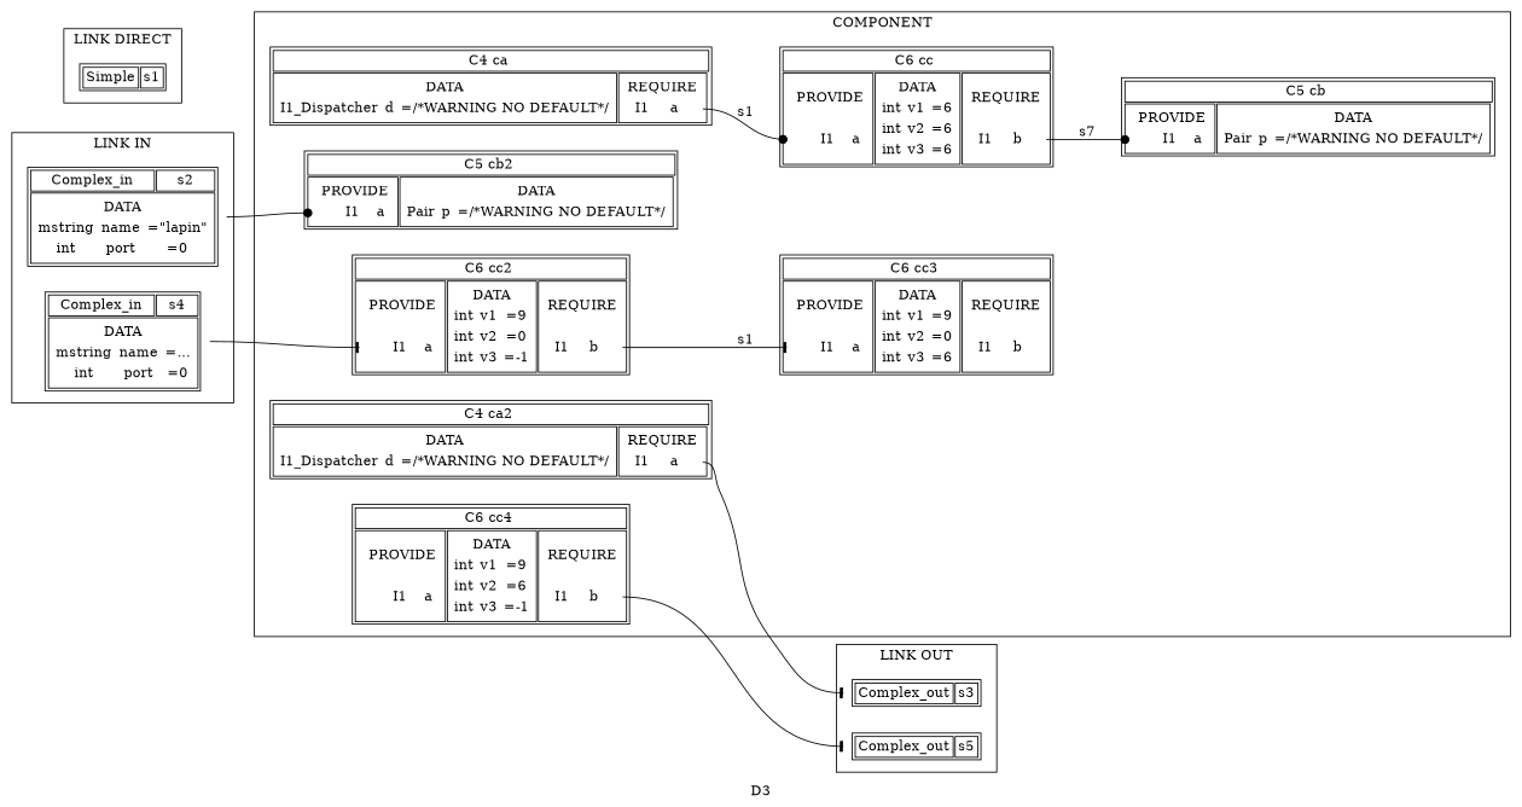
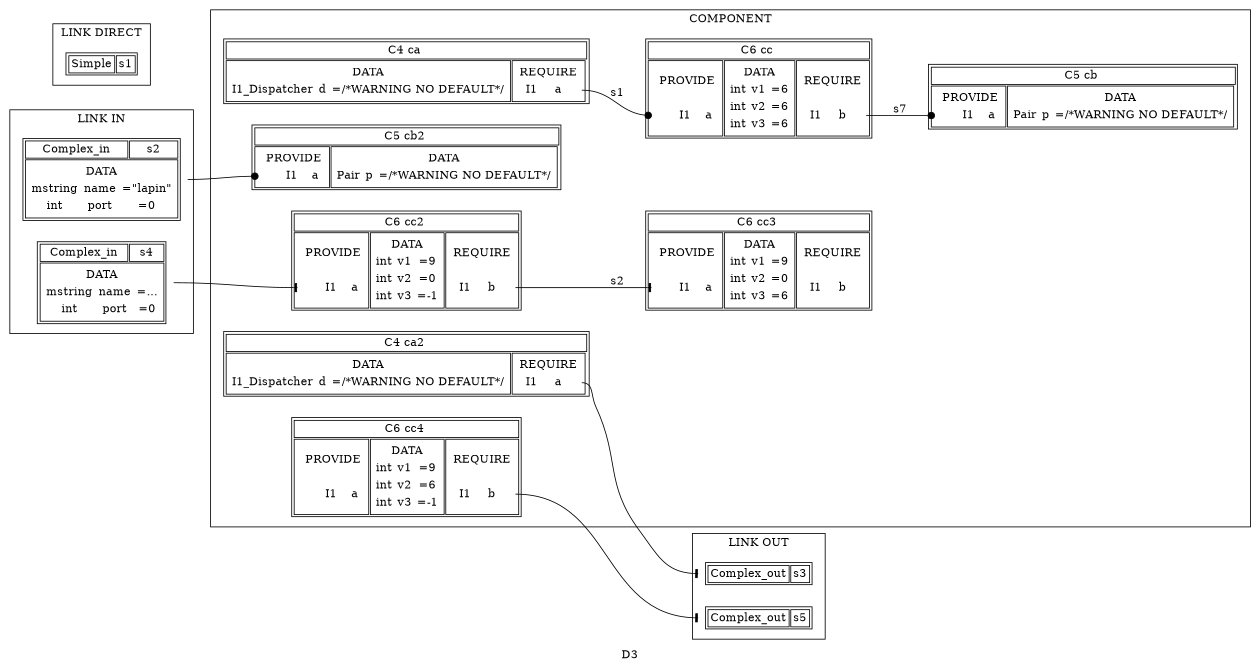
  digraph {
    label=D3
    rankdir=LR
    node [shape=plaintext]
    edge [arrowhead=tee headport="a:w" tailport="b:e"]
    n1 [label=< <table>   <tr>   <td colspan="3" HREF="https://www.lapin.fr/C4">C4 ca </td>   </tr>   <tr>               <td>     <table BORDER="0">         <tr>           <td colspan="3">DATA</td>         </tr>                   <tr>         <td HREF="https://www.lapin.fr/I1_Dispatcher">I1_Dispatcher</td>         <td>d</td>         <td>=/*WARNING NO DEFAULT*/</td>         </tr>                 </table>       </td>                   <td>     <table BORDER="0">          <tr>           <td colspan="3">REQUIRE</td>         </tr>                   <tr>         <td HREF="https://www.lapin.fr/I1">I1</td>           <td>a</td>           <td PORT="a"></td>         </tr>                 </table>       </td>    </tr>  </table> >]
    n2 [label=< <table>   <tr>   <td colspan="3" HREF="https://www.lapin.fr/C5">C5 cb </td>   </tr>   <tr>        <td>       <table BORDER="0">         <tr>           <td colspan="3"> PROVIDE</td>         </tr>                  <tr>           <td PORT="a"></td>           <td HREF="https://www.lapin.fr/I1">I1</td>           <td>a</td>         </tr>                 </table>       </td>                   <td>     <table BORDER="0">         <tr>           <td colspan="3">DATA</td>         </tr>                   <tr>         <td HREF="https://www.lapin.fr/Pair">Pair</td>         <td>p</td>         <td>=/*WARNING NO DEFAULT*/</td>         </tr>                 </table>       </td>                 </tr>  </table> >]
    n3 [label=< <table>   <tr>   <td colspan="3" HREF="https://www.lapin.fr/C4">C4 ca2 </td>   </tr>   <tr>               <td>     <table BORDER="0">         <tr>           <td colspan="3">DATA</td>         </tr>                   <tr>         <td HREF="https://www.lapin.fr/I1_Dispatcher">I1_Dispatcher</td>         <td>d</td>         <td>=/*WARNING NO DEFAULT*/</td>         </tr>                 </table>       </td>                   <td>     <table BORDER="0">          <tr>           <td colspan="3">REQUIRE</td>         </tr>                   <tr>         <td HREF="https://www.lapin.fr/I1">I1</td>           <td>a</td>           <td PORT="a"></td>         </tr>                 </table>       </td>    </tr>  </table> >]
    n4 [label=< <table>   <tr>   <td colspan="3" HREF="https://www.lapin.fr/C5">C5 cb2 </td>   </tr>   <tr>        <td>       <table BORDER="0">         <tr>           <td colspan="3"> PROVIDE</td>         </tr>                  <tr>           <td PORT="a"></td>           <td HREF="https://www.lapin.fr/I1">I1</td>           <td>a</td>         </tr>                 </table>       </td>                   <td>     <table BORDER="0">         <tr>           <td colspan="3">DATA</td>         </tr>                   <tr>         <td HREF="https://www.lapin.fr/Pair">Pair</td>         <td>p</td>         <td>=/*WARNING NO DEFAULT*/</td>         </tr>                 </table>       </td>                 </tr>  </table> >]
    n5 [label=< <table>   <tr>   <td colspan="3" HREF="https://www.lapin.fr/C6">C6 cc </td>   </tr>   <tr>        <td>       <table BORDER="0">         <tr>           <td colspan="3"> PROVIDE</td>         </tr>                  <tr>           <td PORT="a"></td>           <td HREF="https://www.lapin.fr/I1">I1</td>           <td>a</td>         </tr>                 </table>       </td>                   <td>     <table BORDER="0">         <tr>           <td colspan="3">DATA</td>         </tr>                   <tr>         <td HREF="https://www.lapin.fr/int">int</td>         <td>v1</td>         <td>=6</td>         </tr>                  <tr>         <td HREF="https://www.lapin.fr/int">int</td>         <td>v2</td>         <td>=6</td>         </tr>                  <tr>         <td HREF="https://www.lapin.fr/int">int</td>         <td>v3</td>         <td>=6</td>         </tr>                 </table>       </td>                   <td>     <table BORDER="0">          <tr>           <td colspan="3">REQUIRE</td>         </tr>                   <tr>         <td HREF="https://www.lapin.fr/I1">I1</td>           <td>b</td>           <td PORT="b"></td>         </tr>                 </table>       </td>    </tr>  </table> >]
    n6 [label=< <table>   <tr>   <td colspan="3" HREF="https://www.lapin.fr/C6">C6 cc2 </td>   </tr>   <tr>        <td>       <table BORDER="0">         <tr>           <td colspan="3"> PROVIDE</td>         </tr>                  <tr>           <td PORT="a"></td>           <td HREF="https://www.lapin.fr/I1">I1</td>           <td>a</td>         </tr>                 </table>       </td>                   <td>     <table BORDER="0">         <tr>           <td colspan="3">DATA</td>         </tr>                   <tr>         <td HREF="https://www.lapin.fr/int">int</td>         <td>v1</td>         <td>=9</td>         </tr>                  <tr>         <td HREF="https://www.lapin.fr/int">int</td>         <td>v2</td>         <td>=0</td>         </tr>                  <tr>         <td HREF="https://www.lapin.fr/int">int</td>         <td>v3</td>         <td>=-1</td>         </tr>                 </table>       </td>                   <td>     <table BORDER="0">          <tr>           <td colspan="3">REQUIRE</td>         </tr>                   <tr>         <td HREF="https://www.lapin.fr/I1">I1</td>           <td>b</td>           <td PORT="b"></td>         </tr>                 </table>       </td>    </tr>  </table> >]
    n7 [label=< <table>   <tr>   <td colspan="3" HREF="https://www.lapin.fr/C6">C6 cc4 </td>   </tr>   <tr>        <td>       <table BORDER="0">         <tr>           <td colspan="3"> PROVIDE</td>         </tr>                  <tr>           <td PORT="a"></td>           <td HREF="https://www.lapin.fr/I1">I1</td>           <td>a</td>         </tr>                 </table>       </td>                   <td>     <table BORDER="0">         <tr>           <td colspan="3">DATA</td>         </tr>                   <tr>         <td HREF="https://www.lapin.fr/int">int</td>         <td>v1</td>         <td>=9</td>         </tr>                  <tr>         <td HREF="https://www.lapin.fr/int">int</td>         <td>v2</td>         <td>=6</td>         </tr>                  <tr>         <td HREF="https://www.lapin.fr/int">int</td>         <td>v3</td>         <td>=-1</td>         </tr>                 </table>       </td>                   <td>     <table BORDER="0">          <tr>           <td colspan="3">REQUIRE</td>         </tr>                   <tr>         <td HREF="https://www.lapin.fr/I1">I1</td>           <td>b</td>           <td PORT="b"></td>         </tr>                 </table>       </td>    </tr>  </table> >]
    n8 [label=< <table>   <tr>   <td colspan="3" HREF="https://www.lapin.fr/C6">C6 cc3 </td>   </tr>   <tr>        <td>       <table BORDER="0">         <tr>           <td colspan="3"> PROVIDE</td>         </tr>                  <tr>           <td PORT="a"></td>           <td HREF="https://www.lapin.fr/I1">I1</td>           <td>a</td>         </tr>                 </table>       </td>                   <td>     <table BORDER="0">         <tr>           <td colspan="3">DATA</td>         </tr>                   <tr>         <td HREF="https://www.lapin.fr/int">int</td>         <td>v1</td>         <td>=9</td>         </tr>                  <tr>         <td HREF="https://www.lapin.fr/int">int</td>         <td>v2</td>         <td>=0</td>         </tr>                  <tr>         <td HREF="https://www.lapin.fr/int">int</td>         <td>v3</td>         <td>=6</td>         </tr>                 </table>       </td>                   <td>     <table BORDER="0">          <tr>           <td colspan="3">REQUIRE</td>         </tr>                   <tr>         <td HREF="https://www.lapin.fr/I1">I1</td>           <td>b</td>           <td PORT="b"></td>         </tr>                 </table>       </td>    </tr>  </table> >]
    n9 [label=< <table>     <tr>         <td href="http://lapin.com/Complex_in">Complex_in</td>         <td>s2</td>     </tr>          <tr>         <td colspan="2">             <table BORDER="0">                 <tr>                     <td colspan="3">DATA</td>                 </tr>                                  <tr>                     <td HREF="https://www.lapin.fr/mstring">mstring</td>                     <td>name</td>                     <td>="lapin"</td>                 </tr>                                  <tr>                     <td HREF="https://www.lapin.fr/int">int</td>                     <td>port</td>                     <td>=0</td>                 </tr>                              </table>         </td>     </tr>      </table> >]
    n10 [label=< <table>     <tr>         <td href="http://lapin.com/Complex_in">Complex_in</td>         <td>s4</td>     </tr>          <tr>         <td colspan="2">             <table BORDER="0">                 <tr>                     <td colspan="3">DATA</td>                 </tr>                                  <tr>                     <td HREF="https://www.lapin.fr/mstring">mstring</td>                     <td>name</td>                     <td>=...</td>                 </tr>                                  <tr>                     <td HREF="https://www.lapin.fr/int">int</td>                     <td>port</td>                     <td>=0</td>                 </tr>                              </table>         </td>     </tr>      </table> >]
    n11 [label=< <table>     <tr>         <td href="http://lapin.com/Complex_out">Complex_out</td>         <td>s3</td>     </tr>      </table> >]
    n12 [label=< <table>     <tr>         <td href="http://lapin.com/Complex_out">Complex_out</td>         <td>s5</td>     </tr>      </table> >]
    n13 [label=< <table>     <tr>         <td href="http://lapin.com/Simple">Simple</td>         <td>s1</td>     </tr>      </table> >]
    subgraph cluster_1 {
      label=COMPONENT
      n1
      n2
      n3
      n4
      n5
      n6
      n7
      n8
    }
    subgraph cluster_2 {
      label="LINK IN"
      n9
      n10
    }
    subgraph cluster_3 {
      label="LINK OUT"
      n11
      n12
    }
    subgraph cluster_4 {
      label="LINK DIRECT"
      n13
    }
    n1 -> n5 [arrowhead=dot label=s1 tailport="a:e"]
    n3 -> n11 [headport=w tailport="a:e"]
    n5 -> n2 [arrowhead=dot label=s7]
-   n6 -> n8 [label=s1]
+   n6 -> n8 [label=s2]
    n7 -> n12 [headport=w]
    n9 -> n4 [arrowhead=dot tailport=e]
    n10 -> n6 [tailport=e]
  }
